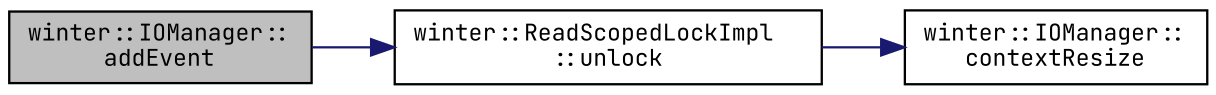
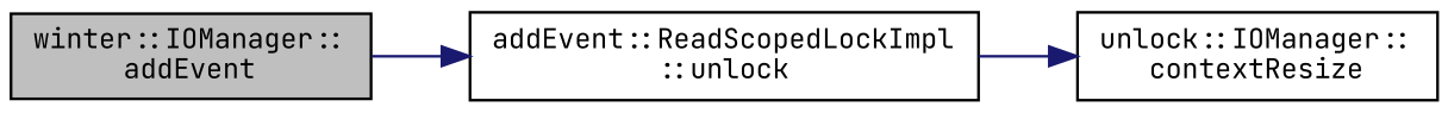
  digraph {
    fontname="JetBrains Mono"
    rankdir=LR
    node [color=black fillcolor=white fontname="JetBrains Mono" fontsize=10 shape=record style=filled]
    edge [color=midnightblue fontname="JetBrains Mono" fontsize=10 labelfontname=Helvetica labelfontsize=10 style=solid]
    n1 [fillcolor=grey75 fontcolor=black height=0.2 label="winter::IOManager::\laddEvent" width=0.4]
-   n2 [height=0.2 label="winter::ReadScopedLockImpl\l::unlock" width=0.4]
-   n3 [height=0.2 label="winter::IOManager::\lcontextResize" width=0.4]
+   n2 [height=0.2 label="addEvent::ReadScopedLockImpl\l::unlock" width=0.4]
+   n3 [height=0.2 label="unlock::IOManager::\lcontextResize" width=0.4]
    n1 -> n2
    n2 -> n3
  }
